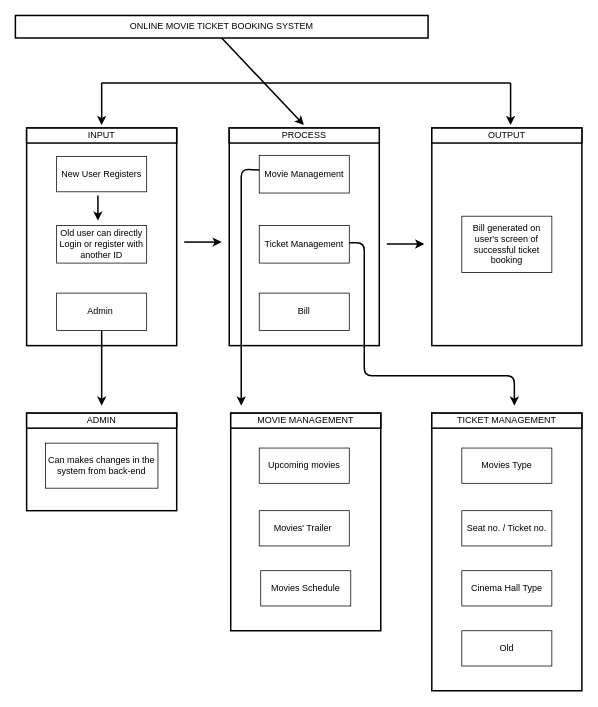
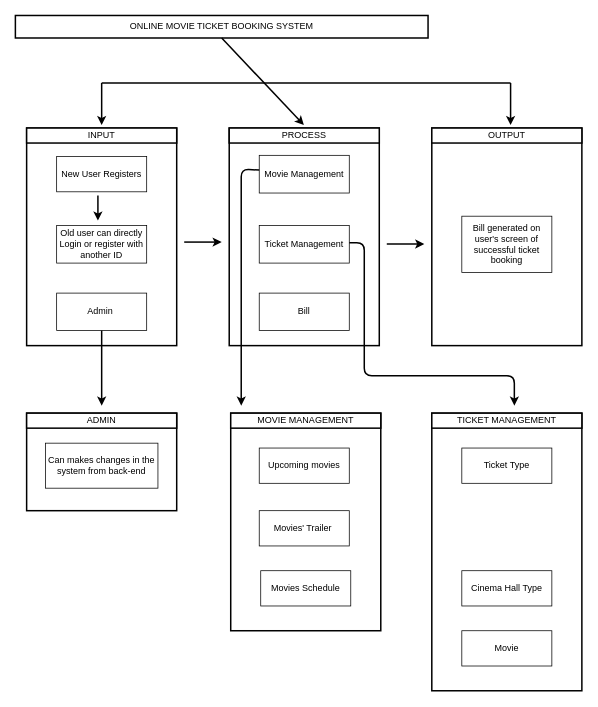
  <mxCell id="0" />
  <mxCell id="1" parent="0" />
  <mxCell id="2" value="ONLINE MOVIE TICKET BOOKING SYSTEM" style="rounded=0;whiteSpace=wrap;html=1;strokeWidth=2;" vertex="1" parent="1"><mxGeometry x="20" y="20" width="550" height="30" as="geometry" /></mxCell>
  <mxCell id="3" value="" style="rounded=0;whiteSpace=wrap;html=1;strokeWidth=2;" vertex="1" parent="1"><mxGeometry x="35" y="170" width="200" height="290" as="geometry" /></mxCell>
  <mxCell id="4" value="INPUT" style="rounded=0;whiteSpace=wrap;html=1;strokeWidth=2;" vertex="1" parent="1"><mxGeometry x="35" y="170" width="200" height="20" as="geometry" /></mxCell>
  <mxCell id="5" value="New User Registers" style="rounded=0;whiteSpace=wrap;html=1;" vertex="1" parent="1"><mxGeometry x="75" y="208" width="120" height="47" as="geometry" /></mxCell>
  <mxCell id="6" value="Old user can directly Login or register with another ID" style="rounded=0;whiteSpace=wrap;html=1;" vertex="1" parent="1"><mxGeometry x="75" y="300" width="120" height="50" as="geometry" /></mxCell>
  <mxCell id="7" value="Admin&amp;nbsp;" style="rounded=0;whiteSpace=wrap;html=1;" vertex="1" parent="1"><mxGeometry x="75" y="390" width="120" height="50" as="geometry" /></mxCell>
  <mxCell id="8" value="Text" style="text;html=1;align=center;verticalAlign=middle;resizable=0;points=[];autosize=1;" vertex="1" parent="1"><mxGeometry x="321" y="193" width="40" height="20" as="geometry" /></mxCell>
  <mxCell id="9" value="" style="rounded=0;whiteSpace=wrap;html=1;strokeWidth=2;" vertex="1" parent="1"><mxGeometry x="305" y="170" width="200" height="290" as="geometry" /></mxCell>
  <mxCell id="10" value="PROCESS" style="rounded=0;whiteSpace=wrap;html=1;strokeWidth=2;" vertex="1" parent="1"><mxGeometry x="305" y="170" width="200" height="20" as="geometry" /></mxCell>
  <mxCell id="11" value="Movie Management" style="rounded=0;whiteSpace=wrap;html=1;" vertex="1" parent="1"><mxGeometry x="345" y="206.38" width="120" height="50.25" as="geometry" /></mxCell>
  <mxCell id="12" value="Ticket Management" style="rounded=0;whiteSpace=wrap;html=1;" vertex="1" parent="1"><mxGeometry x="345" y="300" width="120" height="50" as="geometry" /></mxCell>
  <mxCell id="13" value="Bill" style="rounded=0;whiteSpace=wrap;html=1;" vertex="1" parent="1"><mxGeometry x="345" y="390" width="120" height="50" as="geometry" /></mxCell>
  <mxCell id="14" value="&lt;span style=&quot;font-family: monospace ; font-size: 0px&quot;&gt;%3CmxGraphModel%3E%3Croot%3E%3CmxCell%20id%3D%220%22%2F%3E%3CmxCell%20id%3D%221%22%20parent%3D%220%22%2F%3E%3CmxCell%20id%3D%222%22%20value%3D%22%22%20style%3D%22rounded%3D0%3BwhiteSpace%3Dwrap%3Bhtml%3D1%3B%22%20vertex%3D%221%22%20parent%3D%221%22%3E%3CmxGeometry%20x%3D%22300%22%20y%3D%22130%22%20width%3D%22180%22%20height%3D%22230%22%20as%3D%22geometry%22%2F%3E%3C%2FmxCell%3E%3C%2Froot%3E%3C%2FmxGraphModel%3E&lt;/span&gt;" style="text;html=1;align=center;verticalAlign=middle;resizable=0;points=[];autosize=1;" vertex="1" parent="1"><mxGeometry x="634" y="196" width="20" height="20" as="geometry" /></mxCell>
  <mxCell id="15" value="" style="rounded=0;whiteSpace=wrap;html=1;strokeWidth=2;" vertex="1" parent="1"><mxGeometry x="575" y="170" width="200" height="290" as="geometry" /></mxCell>
  <mxCell id="16" value="OUTPUT" style="rounded=0;whiteSpace=wrap;html=1;strokeWidth=2;" vertex="1" parent="1"><mxGeometry x="575" y="170" width="200" height="20" as="geometry" /></mxCell>
  <mxCell id="17" value="Bill generated on user's screen of successful ticket booking" style="rounded=0;whiteSpace=wrap;html=1;" vertex="1" parent="1"><mxGeometry x="615" y="287.5" width="120" height="75" as="geometry" /></mxCell>
  <mxCell id="18" value="" style="endArrow=classic;html=1;strokeWidth=2;" edge="1" parent="1"><mxGeometry width="50" height="50" relative="1" as="geometry"><mxPoint x="130" y="260" as="sourcePoint" /><mxPoint x="130" y="293.37" as="targetPoint" /></mxGeometry></mxCell>
  <mxCell id="19" value="" style="endArrow=classic;html=1;strokeWidth=2;" edge="1" parent="1"><mxGeometry width="50" height="50" relative="1" as="geometry"><mxPoint x="245" y="322" as="sourcePoint" /><mxPoint x="295" y="322" as="targetPoint" /></mxGeometry></mxCell>
  <mxCell id="20" value="" style="endArrow=classic;html=1;strokeWidth=2;" edge="1" parent="1"><mxGeometry width="50" height="50" relative="1" as="geometry"><mxPoint x="135" y="110" as="sourcePoint" /><mxPoint x="135" y="166" as="targetPoint" /></mxGeometry></mxCell>
  <mxCell id="21" value="" style="endArrow=classic;html=1;strokeWidth=2;" edge="1" parent="1"><mxGeometry width="50" height="50" relative="1" as="geometry"><mxPoint x="515" y="324.5" as="sourcePoint" /><mxPoint x="565" y="324.5" as="targetPoint" /></mxGeometry></mxCell>
  <mxCell id="22" value="" style="endArrow=none;html=1;strokeWidth=2;" edge="1" parent="1"><mxGeometry width="50" height="50" relative="1" as="geometry"><mxPoint x="135" y="110" as="sourcePoint" /><mxPoint x="680" y="110" as="targetPoint" /></mxGeometry></mxCell>
  <mxCell id="23" value="" style="endArrow=classic;html=1;exitX=0.5;exitY=1;exitDx=0;exitDy=0;strokeWidth=2;" edge="1" parent="1" source="2"><mxGeometry width="50" height="50" relative="1" as="geometry"><mxPoint x="404.5" y="110" as="sourcePoint" /><mxPoint x="404.5" y="166" as="targetPoint" /></mxGeometry></mxCell>
  <mxCell id="24" value="" style="endArrow=classic;html=1;strokeWidth=2;" edge="1" parent="1"><mxGeometry width="50" height="50" relative="1" as="geometry"><mxPoint x="680" y="110" as="sourcePoint" /><mxPoint x="680" y="166" as="targetPoint" /></mxGeometry></mxCell>
  <mxCell id="25" value="" style="rounded=0;whiteSpace=wrap;html=1;strokeWidth=2;" vertex="1" parent="1"><mxGeometry x="35" y="550" width="200" height="130" as="geometry" /></mxCell>
  <mxCell id="26" value="ADMIN" style="rounded=0;whiteSpace=wrap;html=1;strokeWidth=2;" vertex="1" parent="1"><mxGeometry x="35" y="550" width="200" height="20" as="geometry" /></mxCell>
  <mxCell id="27" value="Can makes changes in the system from back-end" style="rounded=0;whiteSpace=wrap;html=1;" vertex="1" parent="1"><mxGeometry x="60" y="590" width="150" height="60" as="geometry" /></mxCell>
  <mxCell id="28" value="&lt;span style=&quot;font-family: monospace ; font-size: 0px&quot;&gt;%3CmxGraphModel%3E%3Croot%3E%3CmxCell%20id%3D%220%22%2F%3E%3CmxCell%20id%3D%221%22%20parent%3D%220%22%2F%3E%3CmxCell%20id%3D%222%22%20value%3D%22%22%20style%3D%22rounded%3D0%3BwhiteSpace%3Dwrap%3Bhtml%3D1%3B%22%20vertex%3D%221%22%20parent%3D%221%22%3E%3CmxGeometry%20x%3D%2280%22%20y%3D%22500%22%20width%3D%22200%22%20height%3D%22130%22%20as%3D%22geometry%22%2F%3E%3C%2FmxCell%3E%3C%2Froot%3E%3C%2FmxGraphModel%3E&lt;/span&gt;" style="text;html=1;align=center;verticalAlign=middle;resizable=0;points=[];autosize=1;" vertex="1" parent="1"><mxGeometry x="397" y="639" width="20" height="20" as="geometry" /></mxCell>
  <mxCell id="29" value="" style="rounded=0;whiteSpace=wrap;html=1;strokeWidth=2;" vertex="1" parent="1"><mxGeometry x="307" y="550" width="200" height="290" as="geometry" /></mxCell>
  <mxCell id="30" value="MOVIE MANAGEMENT" style="rounded=0;whiteSpace=wrap;html=1;strokeWidth=2;" vertex="1" parent="1"><mxGeometry x="307" y="550" width="200" height="20" as="geometry" /></mxCell>
  <mxCell id="31" value="&lt;span style=&quot;font-family: monospace ; font-size: 0px&quot;&gt;%3CmxGraphModel%3E%3Croot%3E%3CmxCell%20id%3D%220%22%2F%3E%3CmxCell%20id%3D%221%22%20parent%3D%220%22%2F%3E%3CmxCell%20id%3D%222%22%20value%3D%22MOVIE%20MANAGEMENT%22%20style%3D%22rounded%3D0%3BwhiteSpace%3Dwrap%3Bhtml%3D1%3B%22%20vertex%3D%221%22%20parent%3D%221%22%3E%3CmxGeometry%20x%3D%22310%22%20y%3D%22500%22%20width%3D%22200%22%20height%3D%2220%22%20as%3D%22geometry%22%2F%3E%3C%2FmxCell%3E%3C%2Froot%3E%3C%2FmxGraphModel%3E&lt;/span&gt;" style="text;html=1;align=center;verticalAlign=middle;resizable=0;points=[];autosize=1;" vertex="1" parent="1"><mxGeometry x="592" y="595" width="20" height="20" as="geometry" /></mxCell>
  <mxCell id="32" value="&lt;span style=&quot;font-family: monospace ; font-size: 0px&quot;&gt;%3CmxGraphModel%3E%3Croot%3E%3CmxCell%20id%3D%220%22%2F%3E%3CmxCell%20id%3D%221%22%20parent%3D%220%22%2F%3E%3CmxCell%20id%3D%222%22%20value%3D%22MOVIE%20MANAGEMENT%22%20style%3D%22rounded%3D0%3BwhiteSpace%3Dwrap%3Bhtml%3D1%3B%22%20vertex%3D%221%22%20parent%3D%221%22%3E%3CmxGeometry%20x%3D%22310%22%20y%3D%22500%22%20width%3D%22200%22%20height%3D%2220%22%20as%3D%22geometry%22%2F%3E%3C%2FmxCell%3E%3C%2Froot%3E%3C%2FmxGraphModel%3E&lt;/span&gt;" style="rounded=0;whiteSpace=wrap;html=1;strokeWidth=2;" vertex="1" parent="1"><mxGeometry x="575" y="550" width="200" height="370" as="geometry" /></mxCell>
  <mxCell id="33" value="TICKET MANAGEMENT" style="rounded=0;whiteSpace=wrap;html=1;strokeWidth=2;" vertex="1" parent="1"><mxGeometry x="575" y="550" width="200" height="20" as="geometry" /></mxCell>
  <mxCell id="34" value="" style="endArrow=classic;html=1;strokeWidth=2;exitX=0;exitY=0.39;exitDx=0;exitDy=0;exitPerimeter=0;" edge="1" parent="1" source="11"><mxGeometry width="50" height="50" relative="1" as="geometry"><mxPoint x="331" y="225" as="sourcePoint" /><mxPoint x="321" y="540" as="targetPoint" /><Array as="points"><mxPoint x="321" y="225" /></Array></mxGeometry></mxCell>
  <mxCell id="35" value="" style="endArrow=classic;html=1;strokeWidth=2;" edge="1" parent="1"><mxGeometry width="50" height="50" relative="1" as="geometry"><mxPoint x="465" y="323" as="sourcePoint" /><mxPoint x="685" y="540" as="targetPoint" /><Array as="points"><mxPoint x="485" y="323" /><mxPoint x="485" y="500" /><mxPoint x="685" y="500" /></Array></mxGeometry></mxCell>
  <mxCell id="36" value="" style="endArrow=classic;html=1;strokeWidth=2;exitX=0.5;exitY=1;exitDx=0;exitDy=0;" edge="1" parent="1" source="7"><mxGeometry width="50" height="50" relative="1" as="geometry"><mxPoint x="134.5" y="480" as="sourcePoint" /><mxPoint x="135" y="540" as="targetPoint" /></mxGeometry></mxCell>
  <mxCell id="37" value="Upcoming movies" style="rounded=0;whiteSpace=wrap;html=1;" vertex="1" parent="1"><mxGeometry x="345" y="596.5" width="120" height="47" as="geometry" /></mxCell>
  <mxCell id="38" value="Movies' Trailer&amp;nbsp;" style="rounded=0;whiteSpace=wrap;html=1;" vertex="1" parent="1"><mxGeometry x="345" y="680" width="120" height="47" as="geometry" /></mxCell>
  <mxCell id="39" value="Movies Schedule" style="rounded=0;whiteSpace=wrap;html=1;" vertex="1" parent="1"><mxGeometry x="347" y="760" width="120" height="47" as="geometry" /></mxCell>
- <mxCell id="40" value="Movies Type" style="rounded=0;whiteSpace=wrap;html=1;" vertex="1" parent="1"><mxGeometry x="615" y="596.5" width="120" height="47" as="geometry" /></mxCell>
- <mxCell id="41" value="Seat no. / Ticket no." style="rounded=0;whiteSpace=wrap;html=1;" vertex="1" parent="1"><mxGeometry x="615" y="680" width="120" height="47" as="geometry" /></mxCell>
+ <mxCell id="40" value="Ticket Type" style="rounded=0;whiteSpace=wrap;html=1;" vertex="1" parent="1"><mxGeometry x="615" y="596.5" width="120" height="47" as="geometry" /></mxCell>
  <mxCell id="42" value="Cinema Hall Type" style="rounded=0;whiteSpace=wrap;html=1;" vertex="1" parent="1"><mxGeometry x="615" y="760" width="120" height="47" as="geometry" /></mxCell>
- <mxCell id="43" value="Old" style="rounded=0;whiteSpace=wrap;html=1;" vertex="1" parent="1"><mxGeometry x="615" y="840" width="120" height="47" as="geometry" /></mxCell>
+ <mxCell id="43" value="Movie" style="rounded=0;whiteSpace=wrap;html=1;" vertex="1" parent="1"><mxGeometry x="615" y="840" width="120" height="47" as="geometry" /></mxCell>
